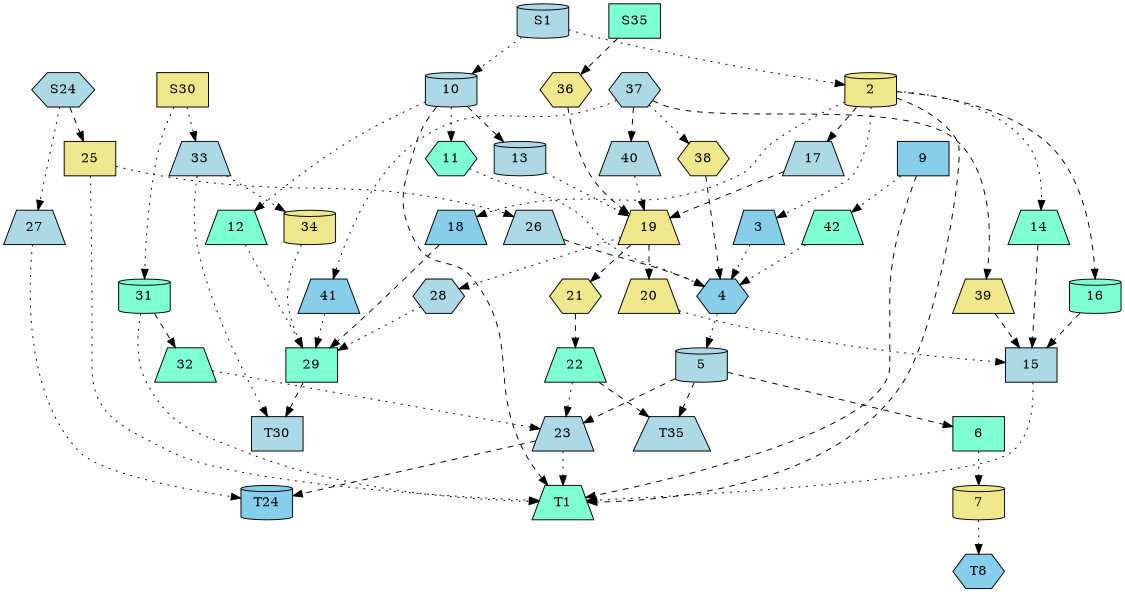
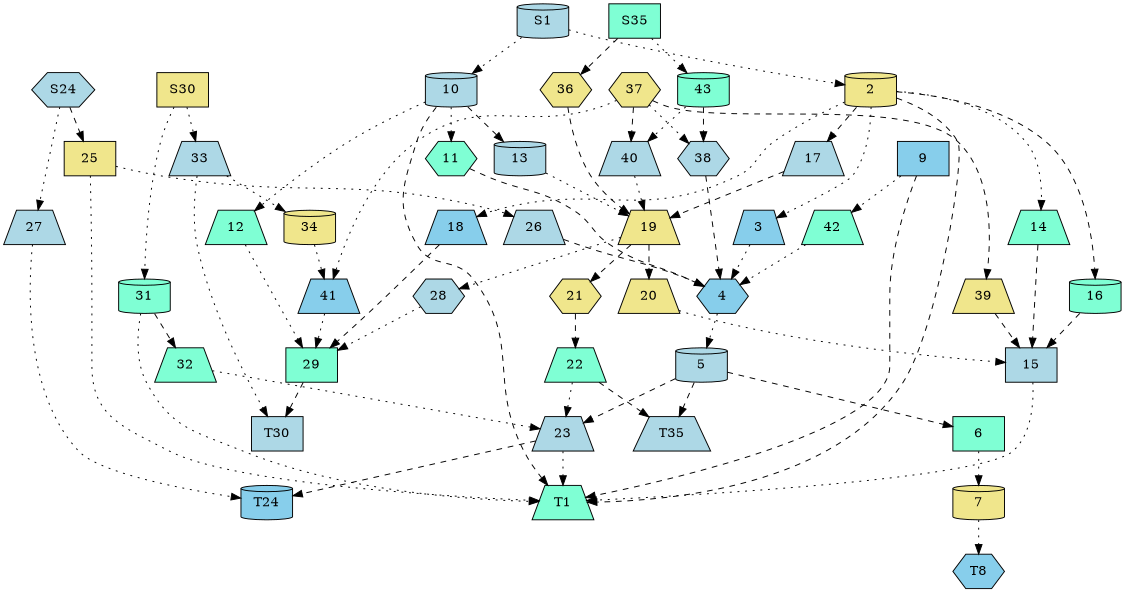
  digraph {
    node [fillcolor=lightblue shape=trapezium style=filled]
    edge [style=dotted]
    S24 [shape=hexagon]
    27
    25 [fillcolor=khaki shape=box]
    T24 [fillcolor=skyblue shape=cylinder]
    T1 [fillcolor=aquamarine]
    26
    4 [fillcolor=skyblue shape=hexagon]
    S1 [shape=cylinder]
    10 [shape=cylinder]
    2 [fillcolor=khaki shape=cylinder]
    11 [fillcolor=aquamarine shape=hexagon]
    13 [shape=cylinder]
    12 [fillcolor=aquamarine]
    14 [fillcolor=aquamarine]
    3 [fillcolor=skyblue]
    16 [fillcolor=aquamarine shape=cylinder]
    17
    18 [fillcolor=skyblue]
    15 [shape=box]
    19 [fillcolor=khaki]
    29 [fillcolor=aquamarine shape=box]
    S35 [fillcolor=aquamarine shape=box]
    36 [fillcolor=khaki shape=hexagon]
-   38 [fillcolor=khaki shape=hexagon]
+   43 [fillcolor=aquamarine shape=cylinder]
+   38 [shape=hexagon]
    40
    21 [fillcolor=khaki shape=hexagon]
    20 [fillcolor=khaki]
    28 [shape=hexagon]
    S30 [fillcolor=khaki shape=box]
    31 [fillcolor=aquamarine shape=cylinder]
    33
    32 [fillcolor=aquamarine]
    T30 [shape=box]
    34 [fillcolor=khaki shape=cylinder]
    23
    9 [fillcolor=skyblue shape=box]
    42 [fillcolor=aquamarine]
    5 [shape=cylinder]
    6 [fillcolor=aquamarine shape=box]
    T35
    22 [fillcolor=aquamarine]
-   37 [shape=hexagon]
+   37 [fillcolor=khaki shape=hexagon]
    39 [fillcolor=khaki]
    41 [fillcolor=skyblue]
    7 [fillcolor=khaki shape=cylinder]
    T8 [fillcolor=skyblue shape=hexagon]
    S24 -> 27
    S24 -> 25 [style=dashed]
    27 -> T24
    25 -> T1
    25 -> 26
    26 -> 4 [style=dashed]
    4 -> 5
    S1 -> 10
    S1 -> 2
    10 -> T1 [style=dashed]
    10 -> 11
    10 -> 13 [style=dashed]
    10 -> 12
    2 -> T1 [style=dashed]
    2 -> 14
    2 -> 3
    2 -> 16 [style=dashed]
    2 -> 17 [style=dashed]
    2 -> 18
-   11 -> 4
+   11 -> 4 [style=dashed]
    13 -> 19
    12 -> 29
    14 -> 15 [style=dashed]
    3 -> 4
    16 -> 15 [style=dashed]
    17 -> 19 [style=dashed]
    18 -> 29 [style=dashed]
    15 -> T1
    19 -> 21 [style=dashed]
    19 -> 20 [style=dashed]
    19 -> 28
    29 -> T30 [style=dashed]
    S35 -> 36 [style=dashed]
+   S35 -> 43
    36 -> 19 [style=dashed]
+   43 -> 38 [style=dashed]
+   43 -> 40
    38 -> 4 [style=dashed]
    40 -> 19
    21 -> 22 [style=dashed]
    20 -> 15
    28 -> 29
    S30 -> 31
    S30 -> 33
    31 -> T1
    31 -> 32 [style=dashed]
    33 -> T30
    33 -> 34
    32 -> 23
-   34 -> 29
+   34 -> 41
    23 -> T24 [style=dashed]
    23 -> T1
    9 -> T1 [style=dashed]
    9 -> 42
    42 -> 4
    5 -> 23 [style=dashed]
    5 -> 6 [style=dashed]
    5 -> T35 [style=dashed]
    6 -> 7
    22 -> 23
    22 -> T35 [style=dashed]
    37 -> 38
    37 -> 40 [style=dashed]
    37 -> 39 [style=dashed]
    37 -> 41
    39 -> 15 [style=dashed]
    41 -> 29
    7 -> T8
  }
